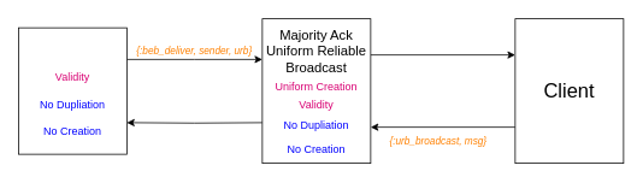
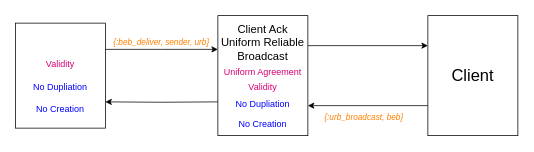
  <mxCell id="0" />
  <mxCell id="1" parent="0" />
  <mxCell id="2" style="edgeStyle=orthogonalEdgeStyle;rounded=0;orthogonalLoop=1;jettySize=auto;html=1;entryX=0;entryY=0.25;entryDx=0;entryDy=0;fontSize=15;fontColor=#D80073;exitX=1;exitY=0.25;exitDx=0;exitDy=0;" edge="1" parent="1" source="3"><mxGeometry relative="1" as="geometry"><mxPoint x="160" y="90" as="sourcePoint" /><mxPoint x="290" y="65" as="targetPoint" /></mxGeometry></mxCell>
  <mxCell id="3" value="" style="rounded=0;whiteSpace=wrap;html=1;align=center;" vertex="1" parent="1"><mxGeometry x="20" y="30" width="120" height="140" as="geometry" /></mxCell>
  <mxCell id="4" value="Validity" style="text;html=1;strokeColor=none;fillColor=none;align=center;verticalAlign=middle;whiteSpace=wrap;rounded=0;fontColor=#D80073;" vertex="1" parent="1"><mxGeometry x="20" y="70" width="120" height="30" as="geometry" /></mxCell>
  <mxCell id="5" value="No Dupliation" style="text;html=1;strokeColor=none;fillColor=none;align=center;verticalAlign=middle;whiteSpace=wrap;rounded=0;fontColor=#0000FF;" vertex="1" parent="1"><mxGeometry x="20" y="100" width="120" height="30" as="geometry" /></mxCell>
  <mxCell id="6" value="No Creation" style="text;html=1;strokeColor=none;fillColor=none;align=center;verticalAlign=middle;whiteSpace=wrap;rounded=0;fontColor=#0000FF;" vertex="1" parent="1"><mxGeometry x="20" y="130" width="120" height="30" as="geometry" /></mxCell>
  <mxCell id="7" style="edgeStyle=orthogonalEdgeStyle;rounded=0;orthogonalLoop=1;jettySize=auto;html=1;exitX=0;exitY=0.75;exitDx=0;exitDy=0;fontSize=15;fontColor=#D80073;entryX=1;entryY=0.75;entryDx=0;entryDy=0;" edge="1" parent="1" target="3"><mxGeometry relative="1" as="geometry"><mxPoint x="150" y="160" as="targetPoint" /><mxPoint x="290" y="135" as="sourcePoint" /></mxGeometry></mxCell>
  <mxCell id="8" value="{:beb_deliver, sender, urb}" style="text;html=1;strokeColor=none;fillColor=none;align=center;verticalAlign=middle;whiteSpace=wrap;rounded=0;fontSize=11;fontColor=#FF8000;fontStyle=2" vertex="1" parent="1"><mxGeometry x="140" y="40" width="150" height="30" as="geometry" /></mxCell>
  <mxCell id="9" style="edgeStyle=orthogonalEdgeStyle;rounded=0;orthogonalLoop=1;jettySize=auto;html=1;exitX=1;exitY=0.25;exitDx=0;exitDy=0;entryX=0;entryY=0.25;entryDx=0;entryDy=0;" edge="1" parent="1" source="10" target="17"><mxGeometry relative="1" as="geometry" /></mxCell>
  <mxCell id="10" value="" style="rounded=0;whiteSpace=wrap;html=1;align=center;" vertex="1" parent="1"><mxGeometry x="290" y="20" width="120" height="160" as="geometry" /></mxCell>
- <mxCell id="11" value="Majority Ack Uniform Reliable Broadcast" style="text;html=1;strokeColor=none;fillColor=none;align=center;verticalAlign=middle;whiteSpace=wrap;rounded=0;fontSize=15;" vertex="1" parent="1"><mxGeometry x="290" y="40" width="120" height="30" as="geometry" /></mxCell>
+ <mxCell id="11" value="Client Ack Uniform Reliable Broadcast" style="text;html=1;strokeColor=none;fillColor=none;align=center;verticalAlign=middle;whiteSpace=wrap;rounded=0;fontSize=15;" vertex="1" parent="1"><mxGeometry x="290" y="40" width="120" height="30" as="geometry" /></mxCell>
  <mxCell id="12" value="Validity" style="text;html=1;strokeColor=none;fillColor=none;align=center;verticalAlign=middle;whiteSpace=wrap;rounded=0;fontColor=#D80073;" vertex="1" parent="1"><mxGeometry x="290" y="100" width="120" height="30" as="geometry" /></mxCell>
  <mxCell id="13" value="No Dupliation" style="text;html=1;strokeColor=none;fillColor=none;align=center;verticalAlign=middle;whiteSpace=wrap;rounded=0;fontColor=#0000FF;" vertex="1" parent="1"><mxGeometry x="290" y="123" width="120" height="30" as="geometry" /></mxCell>
  <mxCell id="14" value="No Creation" style="text;html=1;strokeColor=none;fillColor=none;align=center;verticalAlign=middle;whiteSpace=wrap;rounded=0;fontColor=#0000FF;" vertex="1" parent="1"><mxGeometry x="290" y="150" width="120" height="30" as="geometry" /></mxCell>
- <mxCell id="15" value="Uniform Creation" style="text;html=1;strokeColor=none;fillColor=none;align=center;verticalAlign=middle;whiteSpace=wrap;rounded=0;fontColor=#D80073;" vertex="1" parent="1"><mxGeometry x="290" y="80" width="120" height="30" as="geometry" /></mxCell>
+ <mxCell id="15" value="Uniform Agreement" style="text;html=1;strokeColor=none;fillColor=none;align=center;verticalAlign=middle;whiteSpace=wrap;rounded=0;fontColor=#D80073;" vertex="1" parent="1"><mxGeometry x="290" y="80" width="120" height="30" as="geometry" /></mxCell>
  <mxCell id="16" style="edgeStyle=orthogonalEdgeStyle;rounded=0;orthogonalLoop=1;jettySize=auto;html=1;exitX=0;exitY=0.75;exitDx=0;exitDy=0;entryX=1;entryY=0.75;entryDx=0;entryDy=0;" edge="1" parent="1" source="17" target="10"><mxGeometry relative="1" as="geometry" /></mxCell>
  <mxCell id="17" value="Client" style="rounded=0;whiteSpace=wrap;html=1;align=center;fontSize=22;" vertex="1" parent="1"><mxGeometry x="570" y="20" width="120" height="160" as="geometry" /></mxCell>
- <mxCell id="18" value="{:urb_broadcast, msg}" style="text;html=1;strokeColor=none;fillColor=none;align=center;verticalAlign=middle;whiteSpace=wrap;rounded=0;fontSize=11;fontColor=#FF8000;fontStyle=2" vertex="1" parent="1"><mxGeometry x="425" y="140" width="120" height="30" as="geometry" /></mxCell>
+ <mxCell id="18" value="{:urb_broadcast, beb}" style="text;html=1;strokeColor=none;fillColor=none;align=center;verticalAlign=middle;whiteSpace=wrap;rounded=0;fontSize=11;fontColor=#FF8000;fontStyle=2" vertex="1" parent="1"><mxGeometry x="425" y="140" width="120" height="30" as="geometry" /></mxCell>
